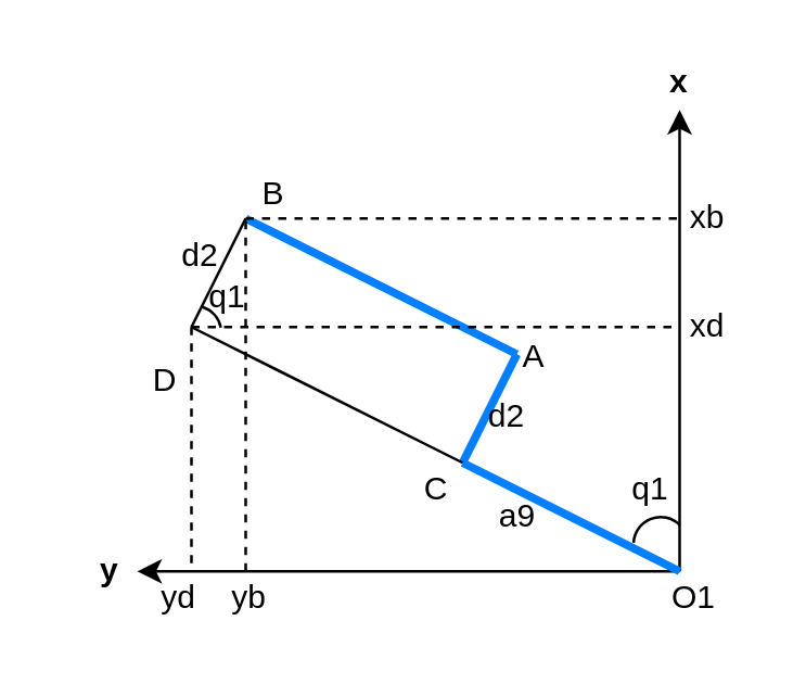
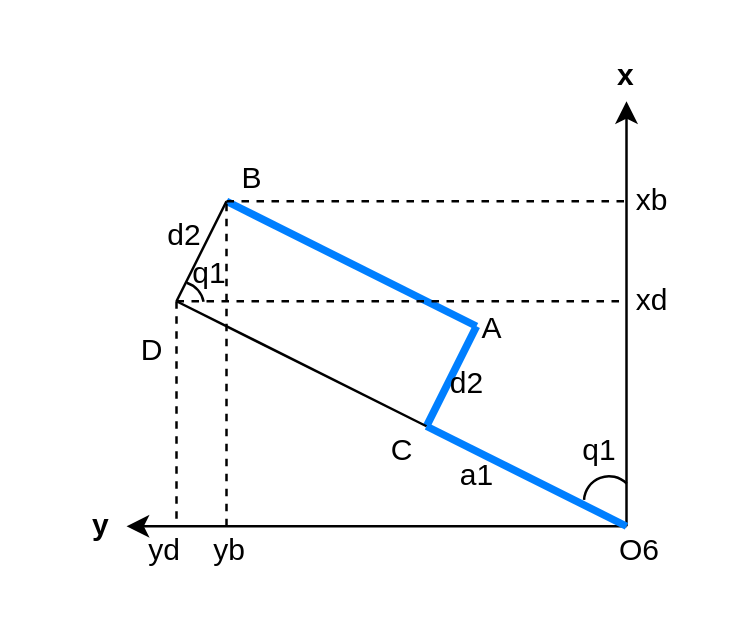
  <mxCell id="0" />
  <mxCell id="1" parent="0" />
  <mxCell id="2" value="" style="endArrow=classic;html=1;" edge="1" parent="1"><mxGeometry width="50" height="50" relative="1" as="geometry"><mxPoint x="250" y="210" as="sourcePoint" /><mxPoint x="250" y="40" as="targetPoint" /></mxGeometry></mxCell>
  <mxCell id="3" value="" style="endArrow=classic;html=1;" edge="1" parent="1"><mxGeometry width="50" height="50" relative="1" as="geometry"><mxPoint x="250" y="210" as="sourcePoint" /><mxPoint x="50" y="210" as="targetPoint" /></mxGeometry></mxCell>
  <mxCell id="4" value="&lt;b&gt;x&lt;/b&gt;" style="text;html=1;strokeColor=none;fillColor=none;align=center;verticalAlign=middle;whiteSpace=wrap;rounded=0;" vertex="1" parent="1"><mxGeometry x="230" y="20" width="40" height="20" as="geometry" /></mxCell>
  <mxCell id="5" value="&lt;b&gt;y&lt;/b&gt;" style="text;html=1;strokeColor=none;fillColor=none;align=center;verticalAlign=middle;whiteSpace=wrap;rounded=0;" vertex="1" parent="1"><mxGeometry x="20" y="200" width="40" height="20" as="geometry" /></mxCell>
  <mxCell id="6" value="" style="endArrow=none;html=1;strokeWidth=3;strokeColor=#007FFF;" edge="1" parent="1"><mxGeometry width="50" height="50" relative="1" as="geometry"><mxPoint x="250" y="210" as="sourcePoint" /><mxPoint x="170" y="170" as="targetPoint" /></mxGeometry></mxCell>
  <mxCell id="7" value="" style="endArrow=none;html=1;strokeColor=#007FFF;strokeWidth=3;" edge="1" parent="1"><mxGeometry width="50" height="50" relative="1" as="geometry"><mxPoint x="170" y="170" as="sourcePoint" /><mxPoint x="190" y="130" as="targetPoint" /></mxGeometry></mxCell>
  <mxCell id="8" value="" style="endArrow=none;html=1;strokeColor=#007FFF;strokeWidth=3;" edge="1" parent="1"><mxGeometry width="50" height="50" relative="1" as="geometry"><mxPoint x="190" y="130" as="sourcePoint" /><mxPoint x="90" y="80" as="targetPoint" /></mxGeometry></mxCell>
  <mxCell id="9" value="" style="endArrow=none;html=1;strokeWidth=1;" edge="1" parent="1"><mxGeometry width="50" height="50" relative="1" as="geometry"><mxPoint x="70" y="120" as="sourcePoint" /><mxPoint x="170" y="170" as="targetPoint" /></mxGeometry></mxCell>
  <mxCell id="10" value="" style="endArrow=none;html=1;strokeColor=#000000;strokeWidth=1;" edge="1" parent="1"><mxGeometry width="50" height="50" relative="1" as="geometry"><mxPoint x="70" y="120" as="sourcePoint" /><mxPoint x="90" y="80" as="targetPoint" /></mxGeometry></mxCell>
- <mxCell id="11" value="O1" style="text;html=1;resizable=0;autosize=1;align=center;verticalAlign=middle;points=[];fillColor=none;strokeColor=none;rounded=0;" vertex="1" parent="1"><mxGeometry x="240" y="210" width="30" height="20" as="geometry" /></mxCell>
+ <mxCell id="11" value="O6" style="text;html=1;resizable=0;autosize=1;align=center;verticalAlign=middle;points=[];fillColor=none;strokeColor=none;rounded=0;" vertex="1" parent="1"><mxGeometry x="240" y="210" width="30" height="20" as="geometry" /></mxCell>
  <mxCell id="12" value="A" style="text;html=1;resizable=0;autosize=1;align=center;verticalAlign=middle;points=[];fillColor=none;strokeColor=none;rounded=0;" vertex="1" parent="1"><mxGeometry x="186" y="121" width="20" height="20" as="geometry" /></mxCell>
  <mxCell id="13" value="B" style="text;html=1;resizable=0;autosize=1;align=center;verticalAlign=middle;points=[];fillColor=none;strokeColor=none;rounded=0;" vertex="1" parent="1"><mxGeometry x="90" y="61" width="20" height="20" as="geometry" /></mxCell>
  <mxCell id="14" value="C" style="text;html=1;resizable=0;autosize=1;align=center;verticalAlign=middle;points=[];fillColor=none;strokeColor=none;rounded=0;" vertex="1" parent="1"><mxGeometry x="150" y="170" width="20" height="20" as="geometry" /></mxCell>
  <mxCell id="15" value="D" style="text;html=1;resizable=0;autosize=1;align=center;verticalAlign=middle;points=[];fillColor=none;strokeColor=none;rounded=0;" vertex="1" parent="1"><mxGeometry x="50" y="130" width="20" height="20" as="geometry" /></mxCell>
  <mxCell id="16" value="" style="endArrow=none;dashed=1;html=1;strokeColor=#000000;strokeWidth=1;" edge="1" parent="1"><mxGeometry width="50" height="50" relative="1" as="geometry"><mxPoint x="70" y="120" as="sourcePoint" /><mxPoint x="250" y="120" as="targetPoint" /></mxGeometry></mxCell>
  <mxCell id="17" value="" style="endArrow=none;dashed=1;html=1;strokeColor=#000000;strokeWidth=1;" edge="1" parent="1"><mxGeometry width="50" height="50" relative="1" as="geometry"><mxPoint x="90" y="80" as="sourcePoint" /><mxPoint x="250" y="80" as="targetPoint" /></mxGeometry></mxCell>
  <mxCell id="18" value="" style="endArrow=none;dashed=1;html=1;strokeColor=#000000;strokeWidth=1;" edge="1" parent="1"><mxGeometry width="50" height="50" relative="1" as="geometry"><mxPoint x="70" y="120" as="sourcePoint" /><mxPoint x="70" y="210" as="targetPoint" /></mxGeometry></mxCell>
  <mxCell id="19" value="" style="endArrow=none;dashed=1;html=1;strokeColor=#000000;strokeWidth=1;" edge="1" parent="1"><mxGeometry width="50" height="50" relative="1" as="geometry"><mxPoint x="90" y="210" as="sourcePoint" /><mxPoint x="90" y="80" as="targetPoint" /></mxGeometry></mxCell>
  <mxCell id="20" value="" style="verticalLabelPosition=bottom;verticalAlign=top;html=1;shape=mxgraph.basic.arc;startAngle=0.759;endAngle=0.126;" vertex="1" parent="1"><mxGeometry x="233" y="190" width="20" height="20" as="geometry" /></mxCell>
  <mxCell id="21" value="q1" style="text;html=1;resizable=0;autosize=1;align=center;verticalAlign=middle;points=[];fillColor=none;strokeColor=none;rounded=0;" vertex="1" parent="1"><mxGeometry x="224" y="170" width="30" height="20" as="geometry" /></mxCell>
  <mxCell id="22" value="xb" style="text;html=1;resizable=0;autosize=1;align=center;verticalAlign=middle;points=[];fillColor=none;strokeColor=none;rounded=0;" vertex="1" parent="1"><mxGeometry x="245" y="70" width="30" height="20" as="geometry" /></mxCell>
  <mxCell id="23" value="yb" style="text;html=1;resizable=0;autosize=1;align=center;verticalAlign=middle;points=[];fillColor=none;strokeColor=none;rounded=0;" vertex="1" parent="1"><mxGeometry x="76" y="210" width="30" height="20" as="geometry" /></mxCell>
  <mxCell id="24" value="yd" style="text;html=1;resizable=0;autosize=1;align=center;verticalAlign=middle;points=[];fillColor=none;strokeColor=none;rounded=0;" vertex="1" parent="1"><mxGeometry x="50" y="210" width="30" height="20" as="geometry" /></mxCell>
  <mxCell id="25" value="xd" style="text;html=1;resizable=0;autosize=1;align=center;verticalAlign=middle;points=[];fillColor=none;strokeColor=none;rounded=0;" vertex="1" parent="1"><mxGeometry x="245" y="110" width="30" height="20" as="geometry" /></mxCell>
- <mxCell id="26" value="a9" style="text;html=1;resizable=0;autosize=1;align=center;verticalAlign=middle;points=[];fillColor=none;strokeColor=none;rounded=0;" vertex="1" parent="1"><mxGeometry x="175" y="180" width="30" height="20" as="geometry" /></mxCell>
+ <mxCell id="26" value="a1" style="text;html=1;resizable=0;autosize=1;align=center;verticalAlign=middle;points=[];fillColor=none;strokeColor=none;rounded=0;" vertex="1" parent="1"><mxGeometry x="175" y="180" width="30" height="20" as="geometry" /></mxCell>
  <mxCell id="27" value="d2" style="text;html=1;resizable=0;autosize=1;align=center;verticalAlign=middle;points=[];fillColor=none;strokeColor=none;rounded=0;" vertex="1" parent="1"><mxGeometry x="171" y="143" width="30" height="20" as="geometry" /></mxCell>
  <mxCell id="28" value="" style="verticalLabelPosition=bottom;verticalAlign=top;html=1;shape=mxgraph.basic.arc;startAngle=0.056;endAngle=0.221;" vertex="1" parent="1"><mxGeometry x="60" y="112" width="21" height="20" as="geometry" /></mxCell>
  <mxCell id="29" value="q1" style="text;html=1;resizable=0;autosize=1;align=center;verticalAlign=middle;points=[];fillColor=none;strokeColor=none;rounded=0;" vertex="1" parent="1"><mxGeometry x="68" y="99" width="30" height="20" as="geometry" /></mxCell>
  <mxCell id="30" value="d2" style="text;html=1;resizable=0;autosize=1;align=center;verticalAlign=middle;points=[];fillColor=none;strokeColor=none;rounded=0;" vertex="1" parent="1"><mxGeometry x="57.5" y="84" width="30" height="20" as="geometry" /></mxCell>
